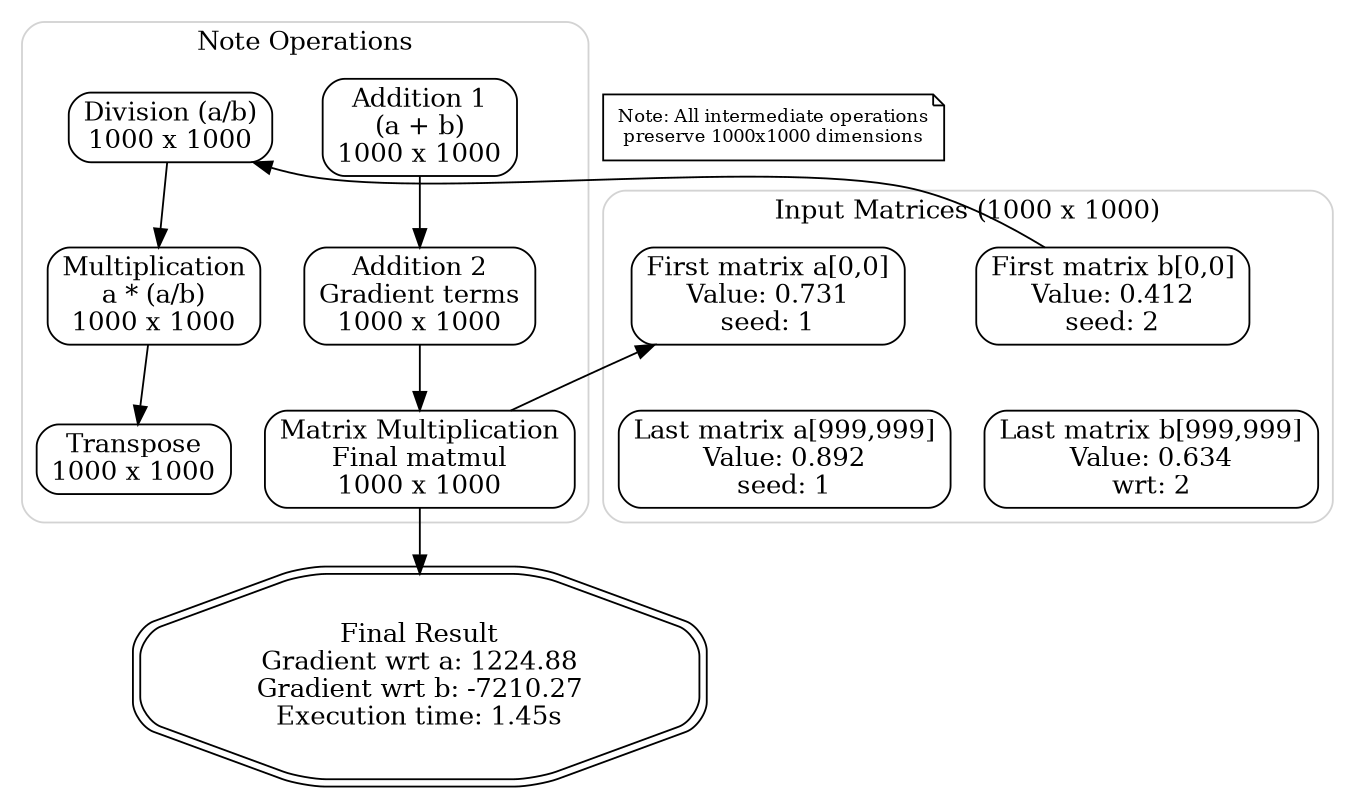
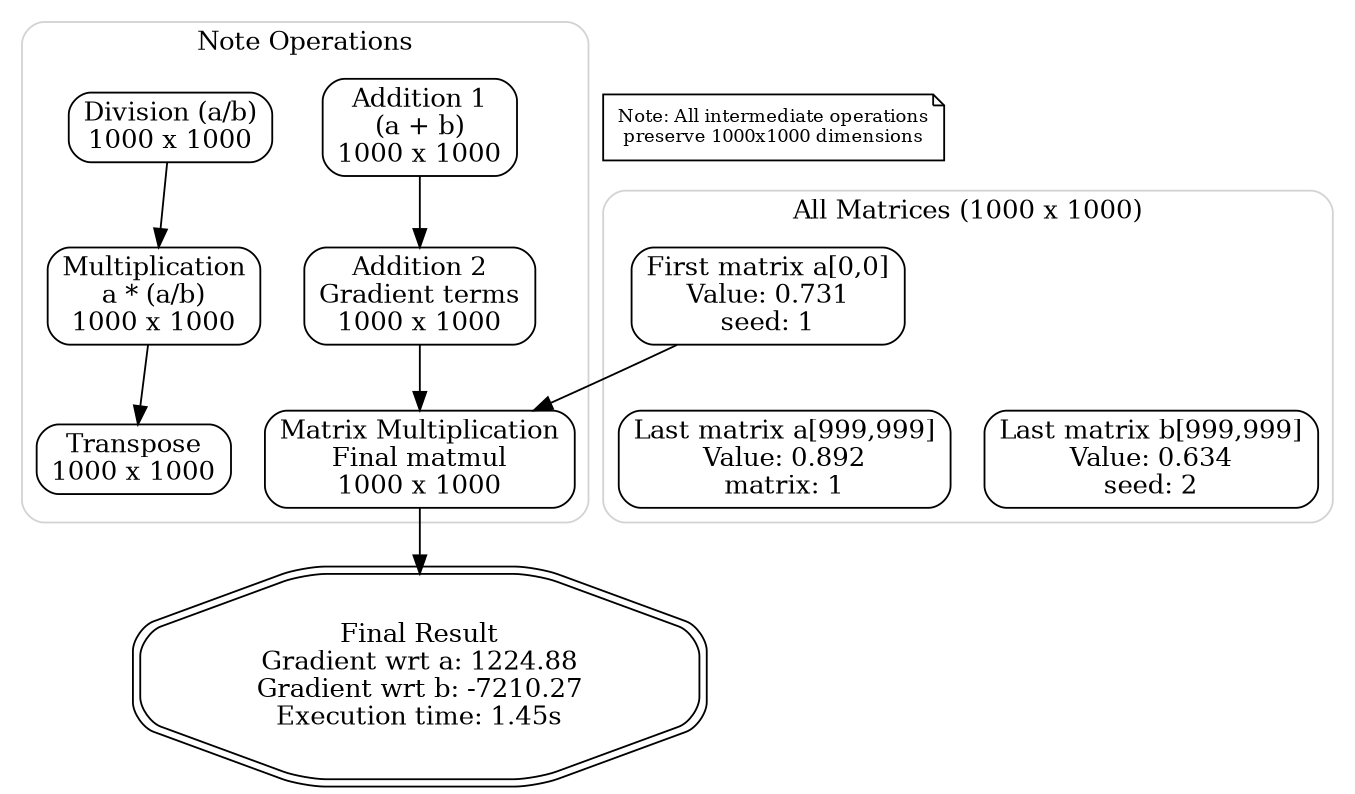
  digraph {
    rankdir=TB
    node [shape=box style=rounded]
    n1 [label="First matrix a[0,0]\nValue: 0.731\nseed: 1"]
-   n2 [label="Last matrix a[999,999]\nValue: 0.892\nseed: 1"]
-   n3 [label="First matrix b[0,0]\nValue: 0.412\nseed: 2"]
-   n4 [label="Last matrix b[999,999]\nValue: 0.634\nwrt: 2"]
+   n2 [label="Last matrix a[999,999]\nValue: 0.892\nmatrix: 1"]
+   n4 [label="Last matrix b[999,999]\nValue: 0.634\nseed: 2"]
    n5 [label="Division (a/b)\n1000 x 1000"]
    n6 [label="Multiplication\na * (a/b)\n1000 x 1000"]
    n7 [label="Transpose\n1000 x 1000"]
    n8 [label="Addition 1\n(a + b)\n1000 x 1000"]
    n9 [label="Addition 2\nGradient terms\n1000 x 1000"]
    n10 [label="Matrix Multiplication\nFinal matmul\n1000 x 1000"]
    n11 [label="Final Result\nGradient wrt a: 1224.88\nGradient wrt b: -7210.27\nExecution time: 1.45s" shape=doubleoctagon]
    n12 [fontsize=10 label="Note: All intermediate operations\npreserve 1000x1000 dimensions" shape=note]
    subgraph cluster_1 {
      color=lightgrey
-     label="Input Matrices (1000 x 1000)"
+     label="All Matrices (1000 x 1000)"
      style=rounded
      n1
      n2
-     n3
      n4
    }
    subgraph cluster_2 {
      color=lightgrey
      label="Note Operations"
      style=rounded
      n5
      n6
      n7
      n8
      n9
      n10
    }
    n1 -> n2 [style=invis]
-   n10 -> n1
-   n3 -> n4 [style=invis]
-   n3 -> n5
+   n1 -> n10
    n5 -> n6
    n6 -> n7
    n8 -> n9
    n9 -> n10
    n10 -> n11
  }
